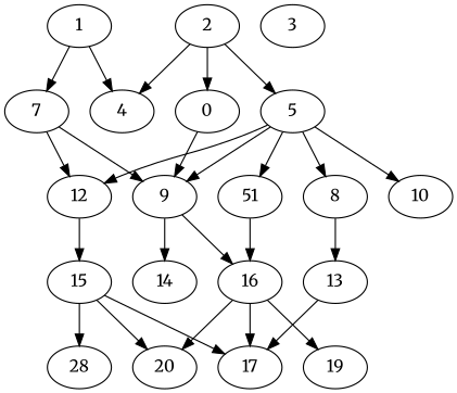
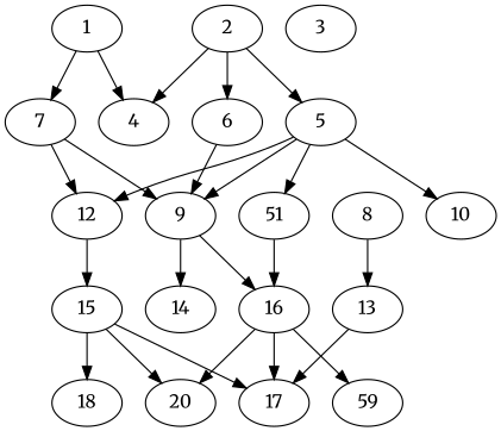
  digraph {
    fontname=Merriweather
    node [alpha=0.02 compute_size=549755813888 fontname=Merriweather result_size=0]
    edge [fontname=Merriweather]
    1 [alpha=0.09 compute_size=368293445632 ram=18778822 result_size=9216 trans_size=960322]
    4 [alpha=0.00 compute_size=2156786949 ram=28019244 trans_size=407609]
    7 [alpha=0.13 compute_size=25996602714 ram=22309334 result_size=70656 trans_size=393287]
    9 [alpha=0.04 compute_size=231928233984 ram=23758350 result_size=13312 trans_size=482990]
    12 [alpha=0.12 ram=50023476 result_size=91136 trans_size=600837]
    14 [compute_size=36223374191 ram=11837563 trans_size=665501]
    16 [alpha=0.15 compute_size=19755611201 ram=28807234 result_size=29696 trans_size=450912]
    15 [alpha=0.11 compute_size=28991029248 ram=26621986 result_size=29696 trans_size=660093]
    2 [alpha=0.19 compute_size=818438760516 ram=36069728 result_size=91136 trans_size=660191]
    5 [alpha=0.01 compute_size=1138765761843 ram=30869062 result_size=1024 trans_size=287018]
-   6 [alpha=0.03 compute_size=9360463310 ram=27305618 result_size=54272 trans_size=238488 label=0]
+   6 [alpha=0.03 compute_size=9360463310 ram=27305618 result_size=54272 trans_size=238488]
    8 [alpha=0.01 compute_size=3352598202 ram=47380480 result_size=1024 trans_size=612818]
    10 [ram=39862588 trans_size=527090]
    n14 [compute_size=627428233900 label=51 ram=12735009 result_size=91136 trans_size=711404]
    13 [alpha=0.08 compute_size=23878295431 ram=37253896 result_size=9216 trans_size=112536]
    3 [alpha=0.19 compute_size=89222024537 ram=22235904 trans_size=774142]
    17 [alpha=0.11 compute_size=782757789696 ram=3571678 trans_size=896154]
    20 [alpha=0.03 compute_size=17277646199 ram=39453840 trans_size=129078]
-   19 [alpha=0.09 compute_size=691430115480 ram=32593786 trans_size=500717]
-   18 [alpha=0.08 compute_size=7231646454 ram=31278734 trans_size=241675 label=28]
+   19 [alpha=0.09 compute_size=691430115480 ram=32593786 trans_size=500717 label=59]
+   18 [alpha=0.08 compute_size=7231646454 ram=31278734 trans_size=241675]
    1 -> 4
    1 -> 7
    7 -> 9
    7 -> 12
    9 -> 14
    9 -> 16
    12 -> 15
    16 -> 17
    16 -> 20
    16 -> 19
    15 -> 17
    15 -> 20
    15 -> 18
    2 -> 4
    2 -> 5
    2 -> 6
    5 -> 9
    5 -> 12
-   5 -> 8
    5 -> 10
    5 -> n14
    6 -> 9
    8 -> 13
    n14 -> 16
    13 -> 17
  }
